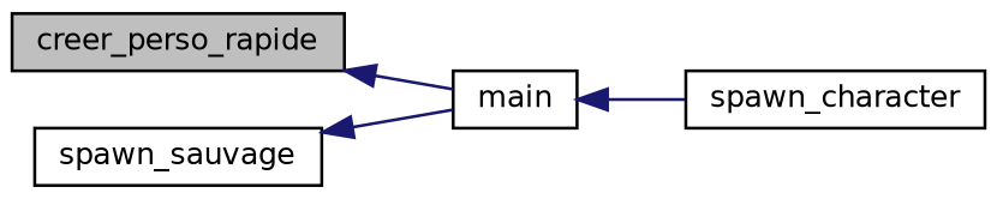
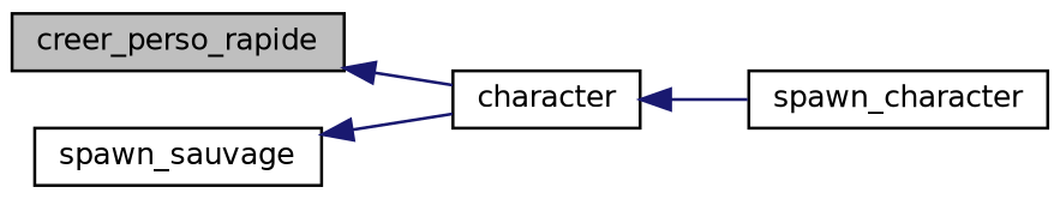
  digraph {
    rankdir=LR
    node [color=black fontname=Helvetica fontsize=10 shape=record]
    edge [color=midnightblue dir=back fontname=Helvetica fontsize=10 labelfontname=Helvetica labelfontsize=10 style=solid]
    n1 [fillcolor=grey75 fontcolor=black height=0.2 label=creer_perso_rapide style=filled width=0.4]
-   n2 [height=0.2 label=main width=0.4]
+   n2 [height=0.2 label=character width=0.4]
    n3 [height=0.2 label=spawn_sauvage width=0.4]
    n4 [height=0.2 label=spawn_character width=0.4]
    n1 -> n2
    n2 -> n4
    n3 -> n2
  }
